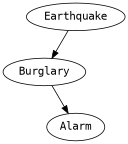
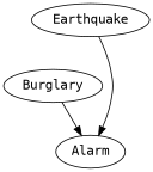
  digraph {
    fontname="DejaVu Sans Mono"
    node [fontname="DejaVu Sans Mono"]
    edge [fontname="DejaVu Sans Mono"]
    Burglary
    Alarm
    Earthquake
    Burglary -> Alarm
-   Earthquake -> Burglary
+   Earthquake -> Alarm
  }
